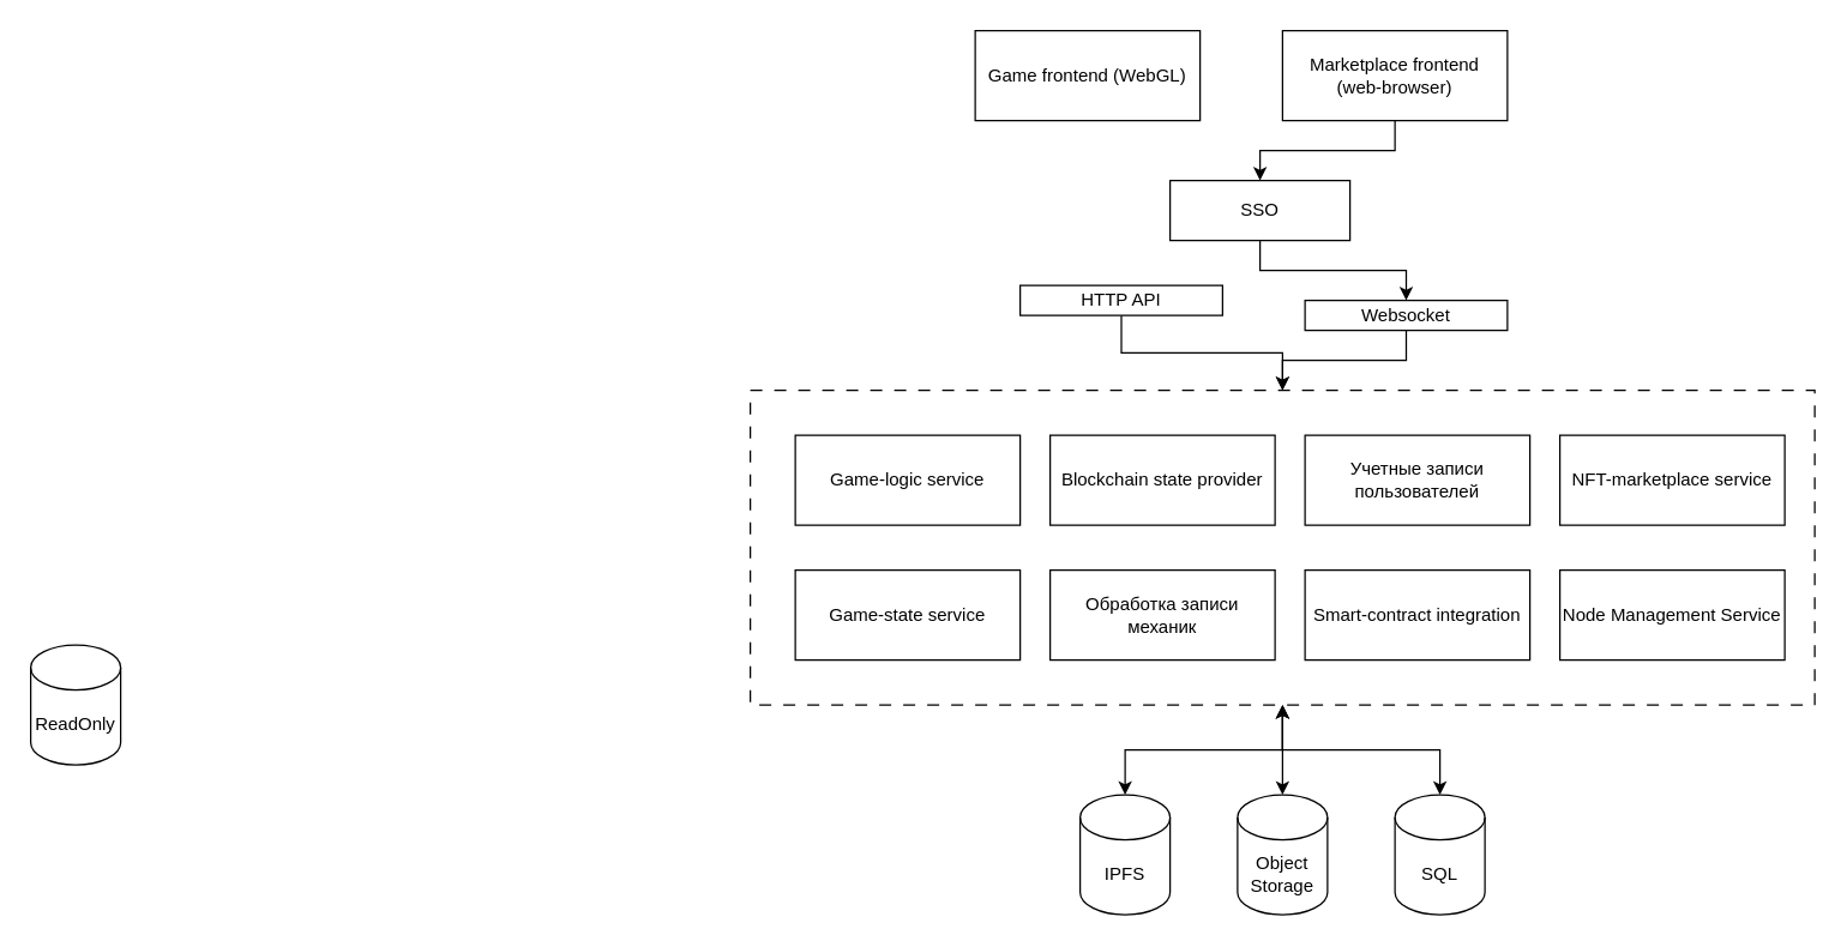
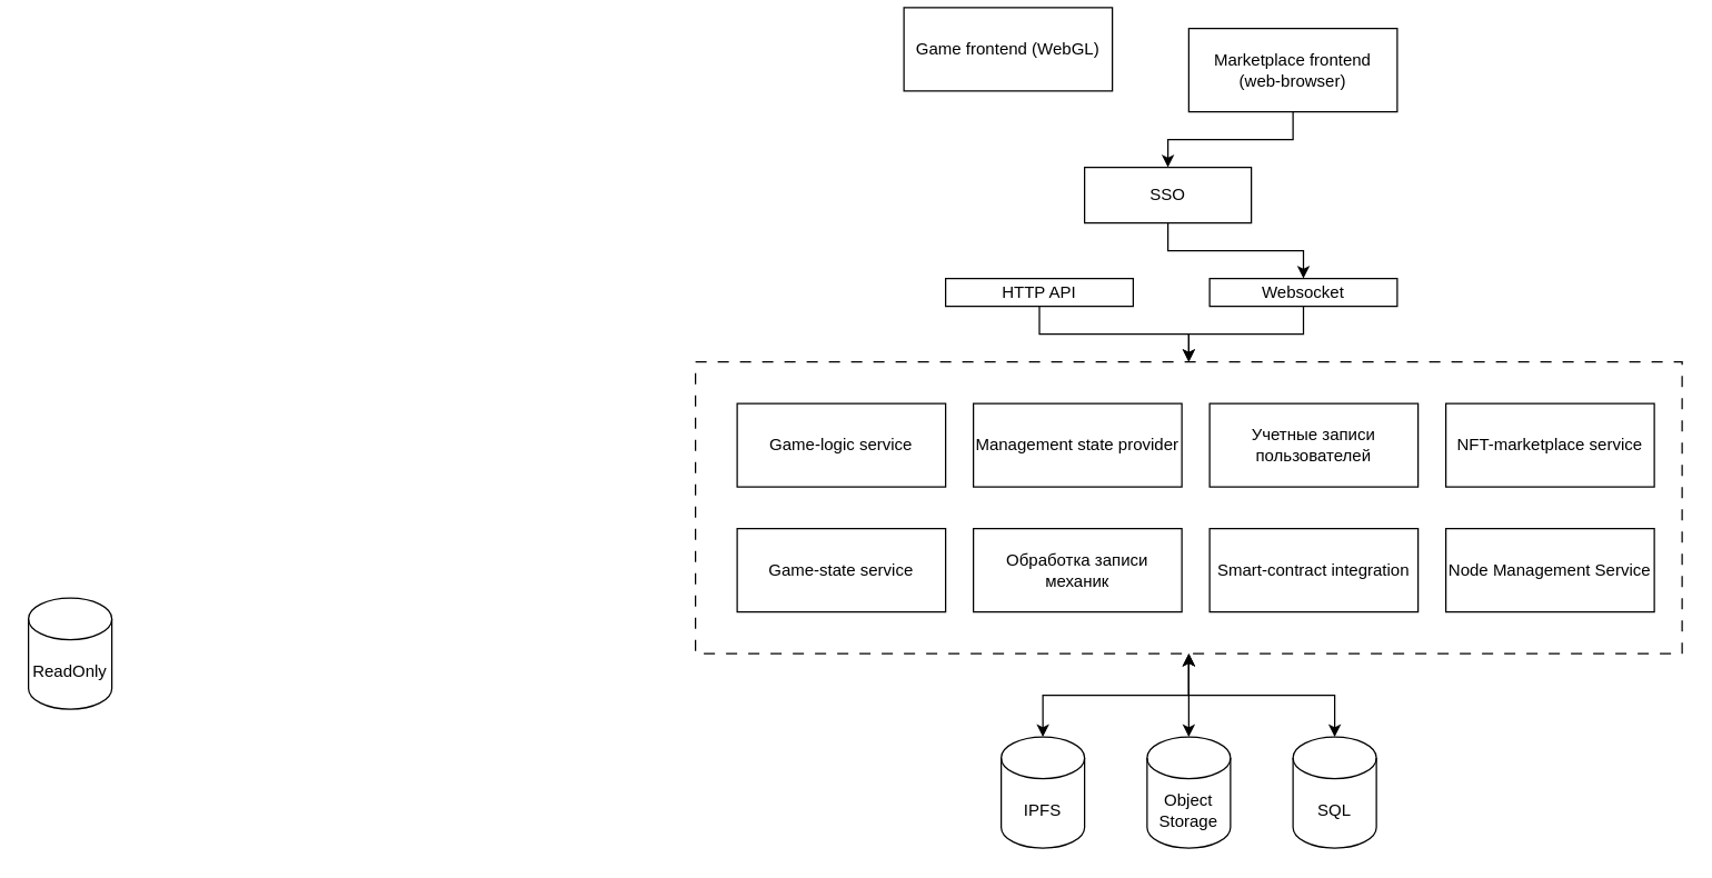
  <mxCell id="0" />
  <mxCell id="1" parent="0" />
  <mxCell id="2" style="edgeStyle=orthogonalEdgeStyle;rounded=0;orthogonalLoop=1;jettySize=auto;html=1;startArrow=classic;startFill=1;" parent="1" source="3" target="15" edge="1"><mxGeometry relative="1" as="geometry" /></mxCell>
  <mxCell id="3" value="" style="rounded=0;whiteSpace=wrap;html=1;dashed=1;dashPattern=8 8;" parent="1" vertex="1"><mxGeometry x="500" y="260" width="710" height="210" as="geometry" /></mxCell>
  <mxCell id="4" style="edgeStyle=orthogonalEdgeStyle;rounded=0;orthogonalLoop=1;jettySize=auto;html=1;" parent="1" source="5" target="3" edge="1"><mxGeometry relative="1" as="geometry" /></mxCell>
- <mxCell id="5" value="HTTP API" style="rounded=0;whiteSpace=wrap;html=1;" parent="1" vertex="1"><mxGeometry x="680" y="190" width="135" height="20" as="geometry" /></mxCell>
+ <mxCell id="5" value="HTTP API" style="rounded=0;whiteSpace=wrap;html=1;" parent="1" vertex="1"><mxGeometry x="680" y="200" width="135" height="20" as="geometry" /></mxCell>
  <mxCell id="6" value="SSO" style="rounded=0;whiteSpace=wrap;html=1;" parent="1" vertex="1"><mxGeometry x="780" y="120" width="120" height="40" as="geometry" /></mxCell>
  <mxCell id="7" value="Game-logic service" style="rounded=0;whiteSpace=wrap;html=1;" parent="1" vertex="1"><mxGeometry x="530" y="290" width="150" height="60" as="geometry" /></mxCell>
  <mxCell id="8" style="edgeStyle=orthogonalEdgeStyle;rounded=0;orthogonalLoop=1;jettySize=auto;html=1;exitX=0.5;exitY=1;exitDx=0;exitDy=0;" parent="1" source="6" target="11" edge="1"><mxGeometry relative="1" as="geometry" /></mxCell>
- <mxCell id="9" value="Game frontend (WebGL)" style="rounded=0;whiteSpace=wrap;html=1;" parent="1" vertex="1"><mxGeometry x="650" y="20" width="150" height="60" as="geometry" /></mxCell>
+ <mxCell id="9" value="Game frontend (WebGL)" style="rounded=0;whiteSpace=wrap;html=1;" parent="1" vertex="1"><mxGeometry x="650" y="5" width="150" height="60" as="geometry" /></mxCell>
  <mxCell id="10" style="edgeStyle=orthogonalEdgeStyle;rounded=0;orthogonalLoop=1;jettySize=auto;html=1;entryX=0.5;entryY=0;entryDx=0;entryDy=0;" parent="1" source="11" target="3" edge="1"><mxGeometry relative="1" as="geometry" /></mxCell>
  <mxCell id="11" value="Websocket" style="rounded=0;whiteSpace=wrap;html=1;" parent="1" vertex="1"><mxGeometry x="870" y="200" width="135" height="20" as="geometry" /></mxCell>
  <mxCell id="12" style="edgeStyle=orthogonalEdgeStyle;rounded=0;orthogonalLoop=1;jettySize=auto;html=1;" parent="1" source="13" target="6" edge="1"><mxGeometry relative="1" as="geometry" /></mxCell>
  <mxCell id="13" value="Marketplace frontend &lt;br&gt;(web-browser)" style="rounded=0;whiteSpace=wrap;html=1;" parent="1" vertex="1"><mxGeometry x="855" y="20" width="150" height="60" as="geometry" /></mxCell>
- <mxCell id="14" value="Blockchain state provider" style="rounded=0;whiteSpace=wrap;html=1;" parent="1" vertex="1"><mxGeometry x="700" y="290" width="150" height="60" as="geometry" /></mxCell>
+ <mxCell id="14" value="Management state provider" style="rounded=0;whiteSpace=wrap;html=1;" parent="1" vertex="1"><mxGeometry x="700" y="290" width="150" height="60" as="geometry" /></mxCell>
  <mxCell id="15" value="SQL" style="shape=cylinder3;whiteSpace=wrap;html=1;boundedLbl=1;backgroundOutline=1;size=15;" parent="1" vertex="1"><mxGeometry x="930" y="530" width="60" height="80" as="geometry" /></mxCell>
  <mxCell id="16" value="ReadOnly" style="shape=cylinder3;whiteSpace=wrap;html=1;boundedLbl=1;backgroundOutline=1;size=15;" parent="1" vertex="1"><mxGeometry x="20" y="430" width="60" height="80" as="geometry" /></mxCell>
  <mxCell id="17" style="edgeStyle=orthogonalEdgeStyle;rounded=0;orthogonalLoop=1;jettySize=auto;html=1;startArrow=classic;startFill=1;" parent="1" source="18" target="3" edge="1"><mxGeometry relative="1" as="geometry"><mxPoint x="750.03" y="770" as="sourcePoint" /></mxGeometry></mxCell>
  <mxCell id="18" value="Object Storage" style="shape=cylinder3;whiteSpace=wrap;html=1;boundedLbl=1;backgroundOutline=1;size=15;" parent="1" vertex="1"><mxGeometry x="825" y="530" width="60" height="80" as="geometry" /></mxCell>
  <mxCell id="19" style="edgeStyle=orthogonalEdgeStyle;rounded=0;orthogonalLoop=1;jettySize=auto;html=1;startArrow=classic;startFill=1;" parent="1" source="20" target="3" edge="1"><mxGeometry relative="1" as="geometry" /></mxCell>
  <mxCell id="20" value="IPFS" style="shape=cylinder3;whiteSpace=wrap;html=1;boundedLbl=1;backgroundOutline=1;size=15;" parent="1" vertex="1"><mxGeometry x="720" y="530" width="60" height="80" as="geometry" /></mxCell>
  <mxCell id="21" value="Учетные записи пользователей" style="rounded=0;whiteSpace=wrap;html=1;" parent="1" vertex="1"><mxGeometry x="870" y="290" width="150" height="60" as="geometry" /></mxCell>
  <mxCell id="22" value="Game-state service" style="rounded=0;whiteSpace=wrap;html=1;" parent="1" vertex="1"><mxGeometry x="530" y="380" width="150" height="60" as="geometry" /></mxCell>
  <mxCell id="23" value="Обработка записи механик" style="rounded=0;whiteSpace=wrap;html=1;" parent="1" vertex="1"><mxGeometry x="700" y="380" width="150" height="60" as="geometry" /></mxCell>
  <mxCell id="24" value="Smart-contract integration" style="rounded=0;whiteSpace=wrap;html=1;" vertex="1" parent="1"><mxGeometry x="870" y="380" width="150" height="60" as="geometry" /></mxCell>
  <mxCell id="25" value="NFT-marketplace service" style="rounded=0;whiteSpace=wrap;html=1;" vertex="1" parent="1"><mxGeometry x="1040" y="290" width="150" height="60" as="geometry" /></mxCell>
  <mxCell id="26" value="Node Management Service" style="rounded=0;whiteSpace=wrap;html=1;" vertex="1" parent="1"><mxGeometry x="1040" y="380" width="150" height="60" as="geometry" /></mxCell>
